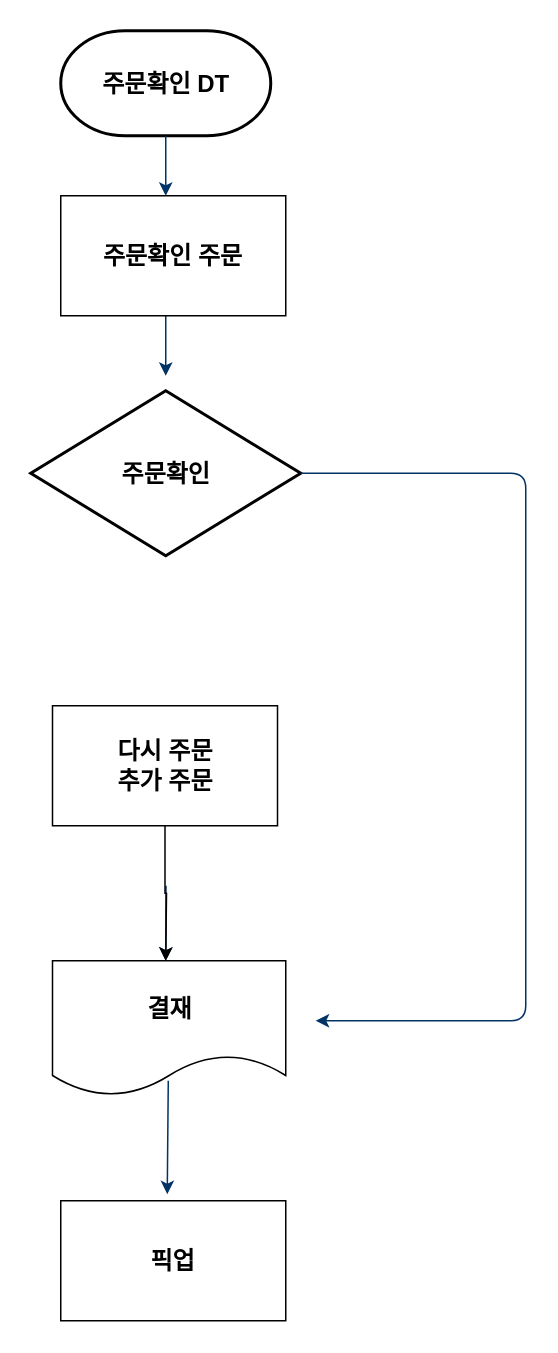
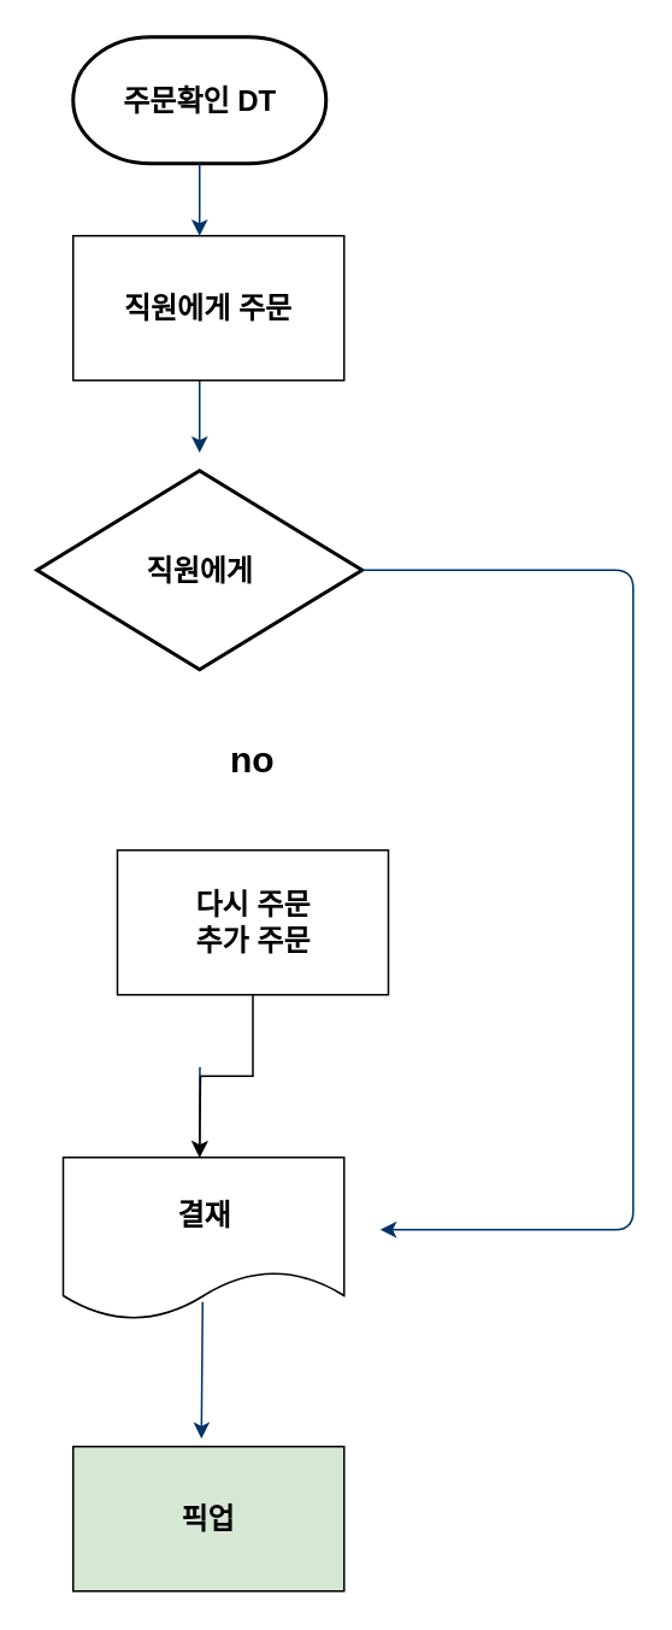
  <mxCell id="0" />
  <mxCell id="1" parent="0" />
  <mxCell id="2" value="&lt;b&gt;&lt;font style=&quot;font-size: 16px;&quot;&gt;주문확인 DT&lt;/font&gt;&lt;/b&gt;" style="shape=mxgraph.flowchart.terminator;strokeWidth=2;gradientColor=none;gradientDirection=north;fontStyle=0;html=1;" parent="1" vertex="1"><mxGeometry x="40" y="20" width="140" height="70" as="geometry" /></mxCell>
- <mxCell id="3" value="&lt;font style=&quot;font-size: 16px;&quot;&gt;&lt;b&gt;주문확인&lt;/b&gt;&lt;/font&gt;" style="shape=mxgraph.flowchart.decision;strokeWidth=2;gradientColor=none;gradientDirection=north;fontStyle=0;html=1;" parent="1" vertex="1"><mxGeometry x="20" y="260" width="180" height="110" as="geometry" /></mxCell>
+ <mxCell id="3" value="&lt;font style=&quot;font-size: 16px;&quot;&gt;&lt;b&gt;직원에게&lt;/b&gt;&lt;/font&gt;" style="shape=mxgraph.flowchart.decision;strokeWidth=2;gradientColor=none;gradientDirection=north;fontStyle=0;html=1;" parent="1" vertex="1"><mxGeometry x="20" y="260" width="180" height="110" as="geometry" /></mxCell>
  <mxCell id="4" style="fontStyle=1;strokeColor=#003366;strokeWidth=1;html=1;" parent="1" source="2" edge="1"><mxGeometry relative="1" as="geometry"><mxPoint x="110" y="130" as="targetPoint" /></mxGeometry></mxCell>
  <mxCell id="5" style="fontStyle=1;strokeColor=#003366;strokeWidth=1;html=1;" parent="1" edge="1"><mxGeometry relative="1" as="geometry"><mxPoint x="110" y="210" as="sourcePoint" /><mxPoint x="110" y="250" as="targetPoint" /></mxGeometry></mxCell>
  <mxCell id="6" value="" style="edgeStyle=elbowEdgeStyle;elbow=horizontal;exitX=1;exitY=0.5;exitPerimeter=0;fontStyle=1;strokeColor=#003366;strokeWidth=1;html=1;" parent="1" source="3" edge="1"><mxGeometry x="381" y="28.5" width="100" height="100" as="geometry"><mxPoint x="540" y="447" as="sourcePoint" /><mxPoint x="210" y="680" as="targetPoint" /><Array as="points"><mxPoint x="350" y="510" /><mxPoint x="335" y="400" /></Array></mxGeometry></mxCell>
+ <mxCell id="7" value="&lt;b&gt;&lt;font style=&quot;font-size: 20px;&quot;&gt;no&lt;/font&gt;&lt;/b&gt;" style="text;fontStyle=0;html=1;strokeColor=none;gradientColor=none;fillColor=none;strokeWidth=2;align=center;" parent="1" vertex="1"><mxGeometry x="119" y="401" width="40" height="26" as="geometry" /></mxCell>
  <mxCell id="8" value="" style="edgeStyle=elbowEdgeStyle;elbow=horizontal;fontStyle=1;strokeColor=#003366;strokeWidth=1;html=1;" parent="1" edge="1"><mxGeometry width="100" height="100" as="geometry"><mxPoint x="110.154" y="590" as="sourcePoint" /><mxPoint x="110.154" y="640" as="targetPoint" /></mxGeometry></mxCell>
  <mxCell id="9" value="" style="edgeStyle=elbowEdgeStyle;elbow=horizontal;entryX=0.5;entryY=0.195;entryPerimeter=0;fontStyle=1;strokeColor=#003366;strokeWidth=1;html=1;" parent="1" edge="1"><mxGeometry width="100" height="100" as="geometry"><mxPoint x="111.692" y="720" as="sourcePoint" /><mxPoint x="111" y="795.6" as="targetPoint" /></mxGeometry></mxCell>
- <mxCell id="10" value="&lt;b&gt;&lt;font style=&quot;font-size: 16px;&quot;&gt;주문확인 주문&lt;/font&gt;&lt;/b&gt;" style="rounded=0;whiteSpace=wrap;html=1;" vertex="1" parent="1"><mxGeometry x="40" y="130" width="150" height="80" as="geometry" /></mxCell>
+ <mxCell id="10" value="&lt;b&gt;&lt;font style=&quot;font-size: 16px;&quot;&gt;직원에게 주문&lt;/font&gt;&lt;/b&gt;" style="rounded=0;whiteSpace=wrap;html=1;" vertex="1" parent="1"><mxGeometry x="40" y="130" width="150" height="80" as="geometry" /></mxCell>
  <mxCell id="11" value="" style="edgeStyle=orthogonalEdgeStyle;rounded=0;orthogonalLoop=1;jettySize=auto;html=1;" edge="1" parent="1" source="12"><mxGeometry relative="1" as="geometry"><mxPoint x="110" y="640" as="targetPoint" /></mxGeometry></mxCell>
- <mxCell id="12" value="&lt;b style=&quot;font-size: 16px;&quot;&gt;다시 주문&lt;br&gt;추가 주문&lt;/b&gt;" style="rounded=0;whiteSpace=wrap;html=1;" vertex="1" parent="1"><mxGeometry x="34.5" y="470" width="150" height="80" as="geometry" /></mxCell>
- <mxCell id="13" value="&lt;font style=&quot;font-size: 16px;&quot;&gt;&lt;b&gt;픽업&lt;/b&gt;&lt;/font&gt;" style="rounded=0;whiteSpace=wrap;html=1;" vertex="1" parent="1"><mxGeometry x="40" y="800" width="150" height="80" as="geometry" /></mxCell>
+ <mxCell id="12" value="&lt;b style=&quot;font-size: 16px;&quot;&gt;다시 주문&lt;br&gt;추가 주문&lt;/b&gt;" style="rounded=0;whiteSpace=wrap;html=1;" vertex="1" parent="1"><mxGeometry x="64.5" y="470" width="150" height="80" as="geometry" /></mxCell>
+ <mxCell id="13" value="&lt;font style=&quot;font-size: 16px;&quot;&gt;&lt;b&gt;픽업&lt;/b&gt;&lt;/font&gt;" style="rounded=0;whiteSpace=wrap;html=1;fillColor=#d5e8d4;" vertex="1" parent="1"><mxGeometry x="40" y="800" width="150" height="80" as="geometry" /></mxCell>
  <mxCell id="14" value="&lt;b&gt;결재&lt;/b&gt;" style="shape=document;whiteSpace=wrap;html=1;boundedLbl=1;fontSize=16;" vertex="1" parent="1"><mxGeometry x="34.5" y="640" width="155.5" height="90" as="geometry" /></mxCell>
